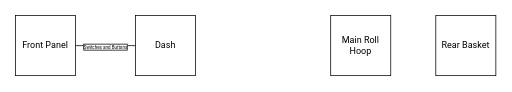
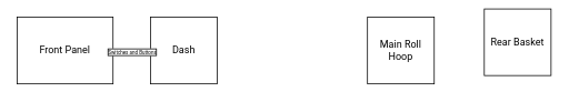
  <mxCell id="0" />
  <mxCell id="1" parent="0" />
- <mxCell id="2" value="&lt;font data-font-src=&quot;https://fonts.googleapis.com/css?family=Roboto&quot; face=&quot;Roboto&quot;&gt;Front Panel&lt;br&gt;&lt;/font&gt;" style="rounded=0;whiteSpace=wrap;html=1;" parent="1" vertex="1"><mxGeometry x="20" y="20" width="80" height="80" as="geometry" /></mxCell>
+ <mxCell id="2" value="&lt;font data-font-src=&quot;https://fonts.googleapis.com/css?family=Roboto&quot; face=&quot;Roboto&quot;&gt;Front Panel&lt;br&gt;&lt;/font&gt;" style="rounded=0;whiteSpace=wrap;html=1;" parent="1" vertex="1"><mxGeometry x="20" y="20" width="115" height="80" as="geometry" /></mxCell>
  <mxCell id="3" value="&lt;font face=&quot;Roboto&quot;&gt;Main Roll Hoop&lt;br&gt;&lt;/font&gt;" style="rounded=0;whiteSpace=wrap;html=1;" parent="1" vertex="1"><mxGeometry x="440" y="20" width="80" height="80" as="geometry" /></mxCell>
  <mxCell id="4" value="&lt;font&gt;Dash&lt;/font&gt;" style="rounded=0;whiteSpace=wrap;html=1;fontFamily=Roboto;fontSource=https%3A%2F%2Ffonts.googleapis.com%2Fcss%3Ffamily%3DRoboto;" vertex="1" parent="1"><mxGeometry x="180" y="20" width="80" height="80" as="geometry" /></mxCell>
- <mxCell id="5" value="&lt;font face=&quot;Roboto&quot;&gt;Rear Basket&lt;br&gt;&lt;/font&gt;" style="rounded=0;whiteSpace=wrap;html=1;" vertex="1" parent="1"><mxGeometry x="580" y="20" width="80" height="80" as="geometry" /></mxCell>
+ <mxCell id="5" value="&lt;font face=&quot;Roboto&quot;&gt;Rear Basket&lt;br&gt;&lt;/font&gt;" style="rounded=0;whiteSpace=wrap;html=1;" vertex="1" parent="1"><mxGeometry x="580" y="10" width="80" height="80" as="geometry" /></mxCell>
  <mxCell id="6" value="" style="endArrow=none;html=1;rounded=0;exitX=1;exitY=0.5;exitDx=0;exitDy=0;entryX=0;entryY=0.5;entryDx=0;entryDy=0;" edge="1" parent="1" source="2" target="4"><mxGeometry width="50" height="50" relative="1" as="geometry"><mxPoint x="160" y="110" as="sourcePoint" /><mxPoint x="150" y="30" as="targetPoint" /></mxGeometry></mxCell>
  <mxCell id="7" value="&lt;font data-font-src=&quot;https://fonts.googleapis.com/css?family=Roboto&quot; face=&quot;Roboto&quot; style=&quot;font-size: 8px;&quot;&gt;Text&lt;/font&gt;" style="edgeLabel;html=1;align=center;verticalAlign=middle;resizable=0;points=[];" vertex="1" connectable="0" parent="6"><mxGeometry x="0.324" y="1" relative="1" as="geometry"><mxPoint x="-13" y="1" as="offset" /></mxGeometry></mxCell>
  <mxCell id="8" value="&lt;font style=&quot;font-size: 6px;&quot; data-font-src=&quot;https://fonts.googleapis.com/css?family=Roboto&quot;&gt;Switches and Buttons&lt;br style=&quot;font-size: 6px;&quot;&gt;&lt;/font&gt;" style="edgeLabel;html=1;align=center;verticalAlign=middle;resizable=0;points=[];fontSize=6;fontFamily=Roboto;fontColor=default;fontSource=https%3A%2F%2Ffonts.googleapis.com%2Fcss%3Ffamily%3DRoboto;labelBorderColor=default;" vertex="1" connectable="0" parent="6"><mxGeometry x="-0.014" y="-1" relative="1" as="geometry"><mxPoint as="offset" /></mxGeometry></mxCell>
